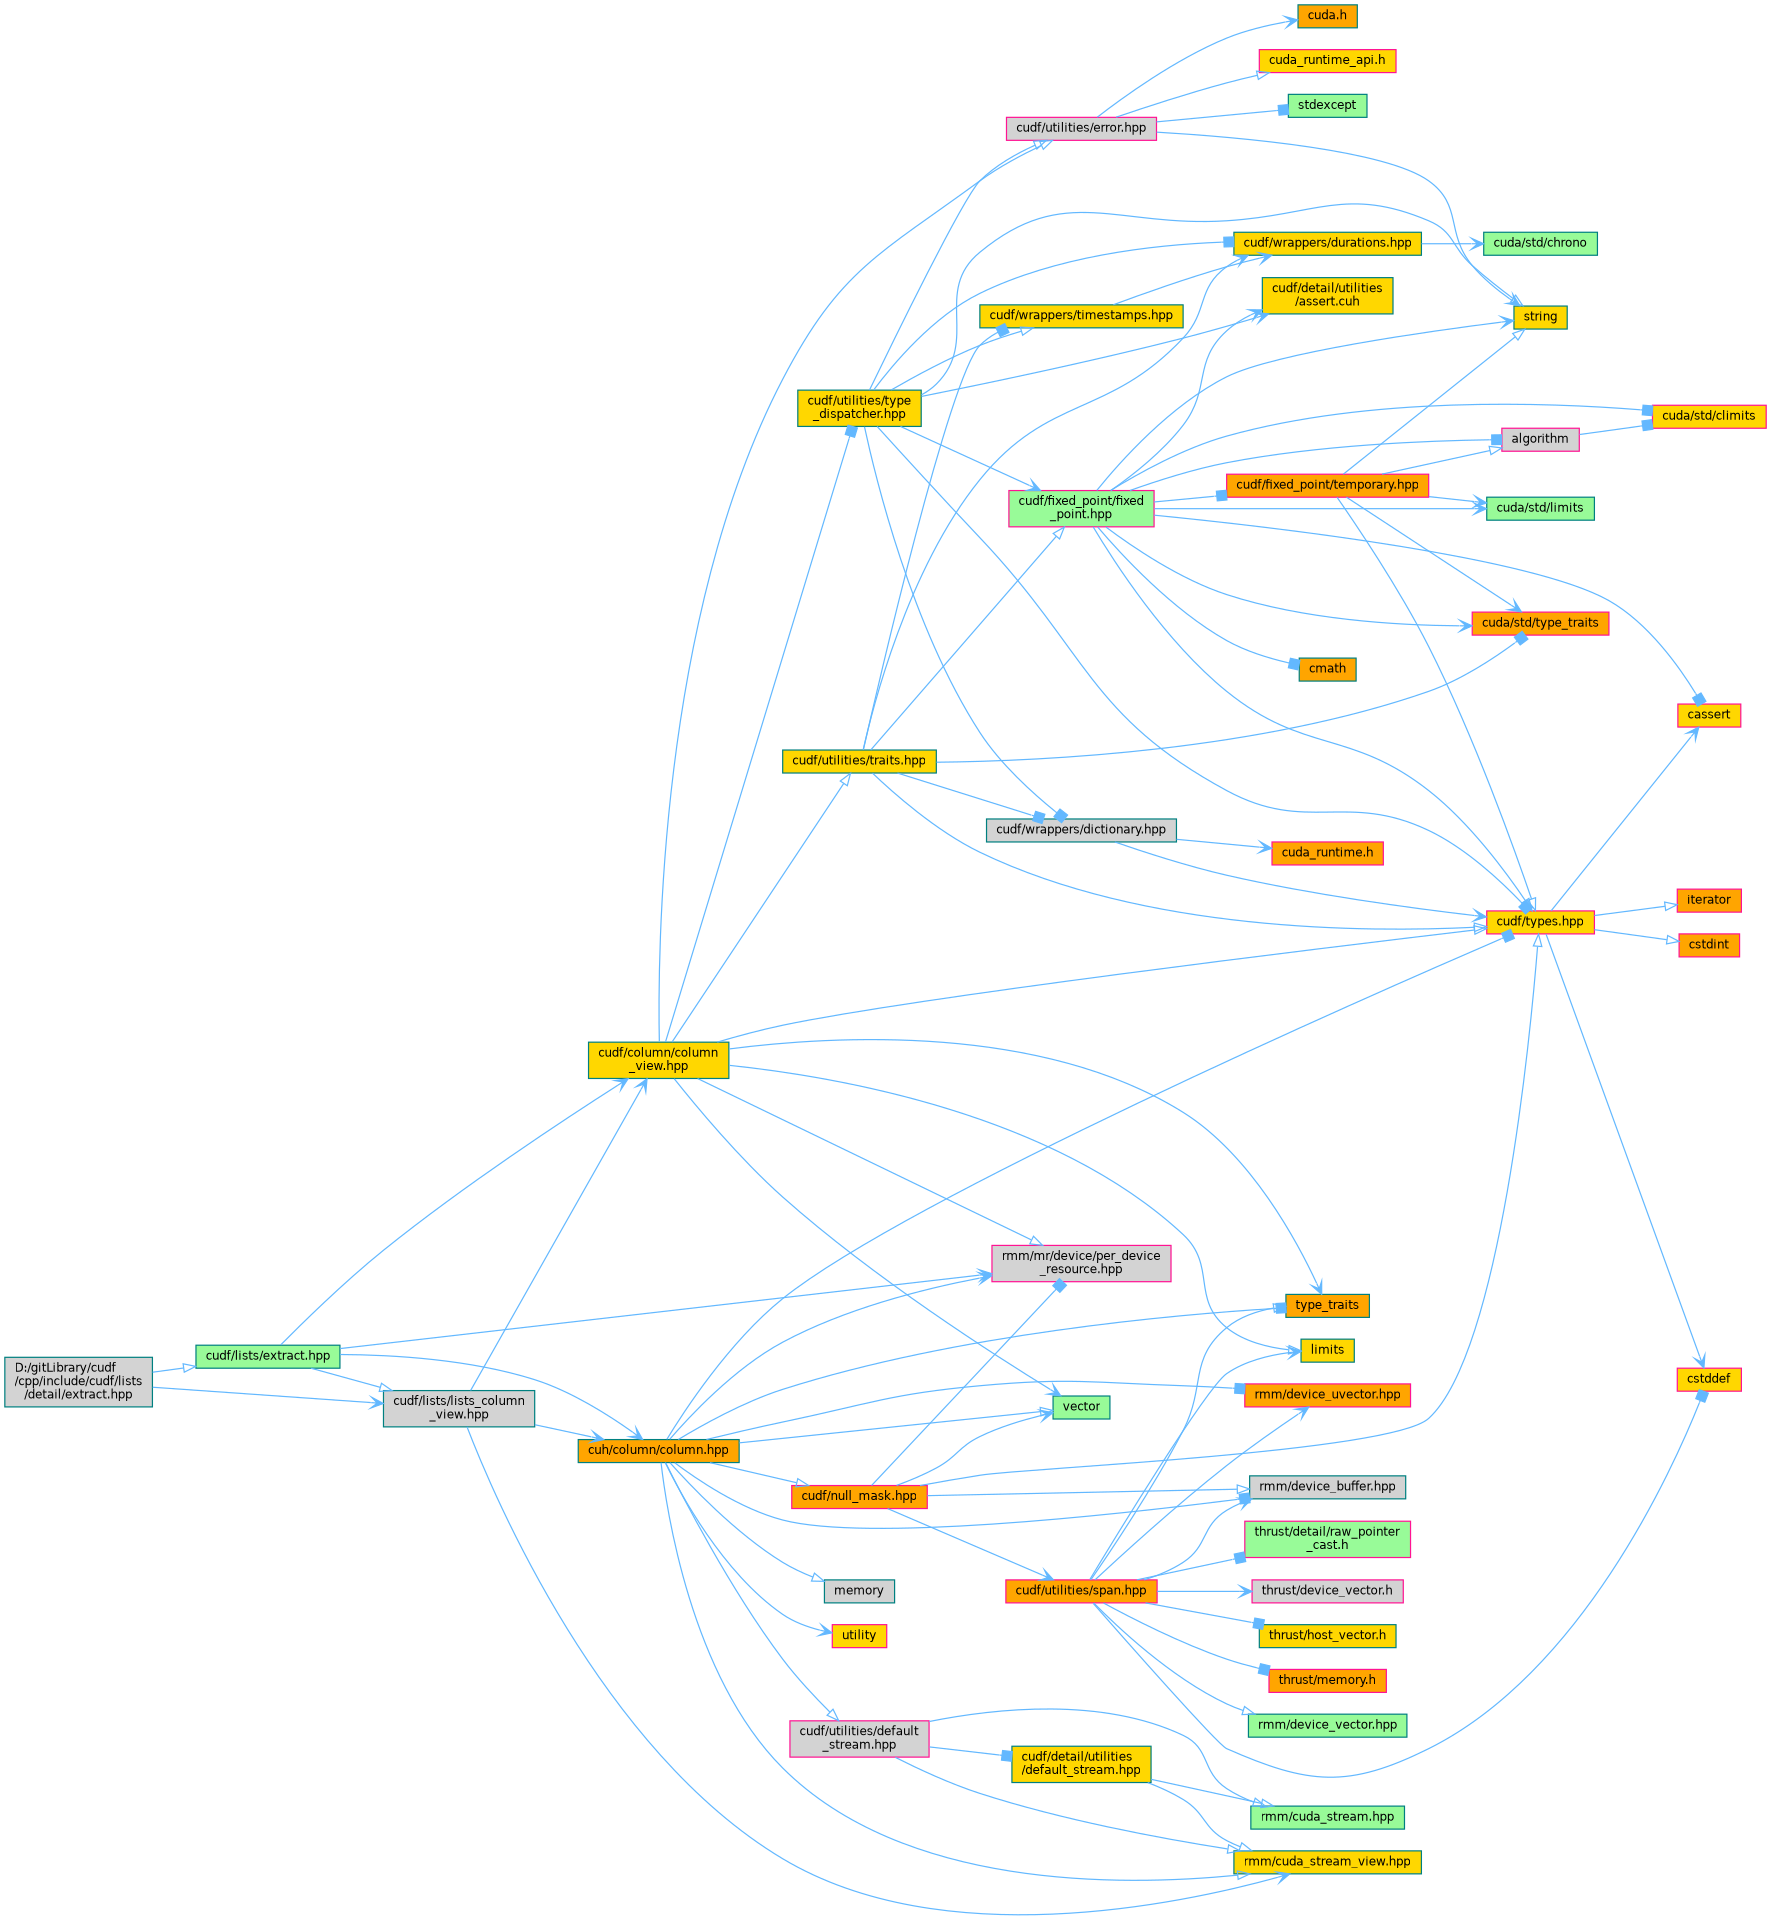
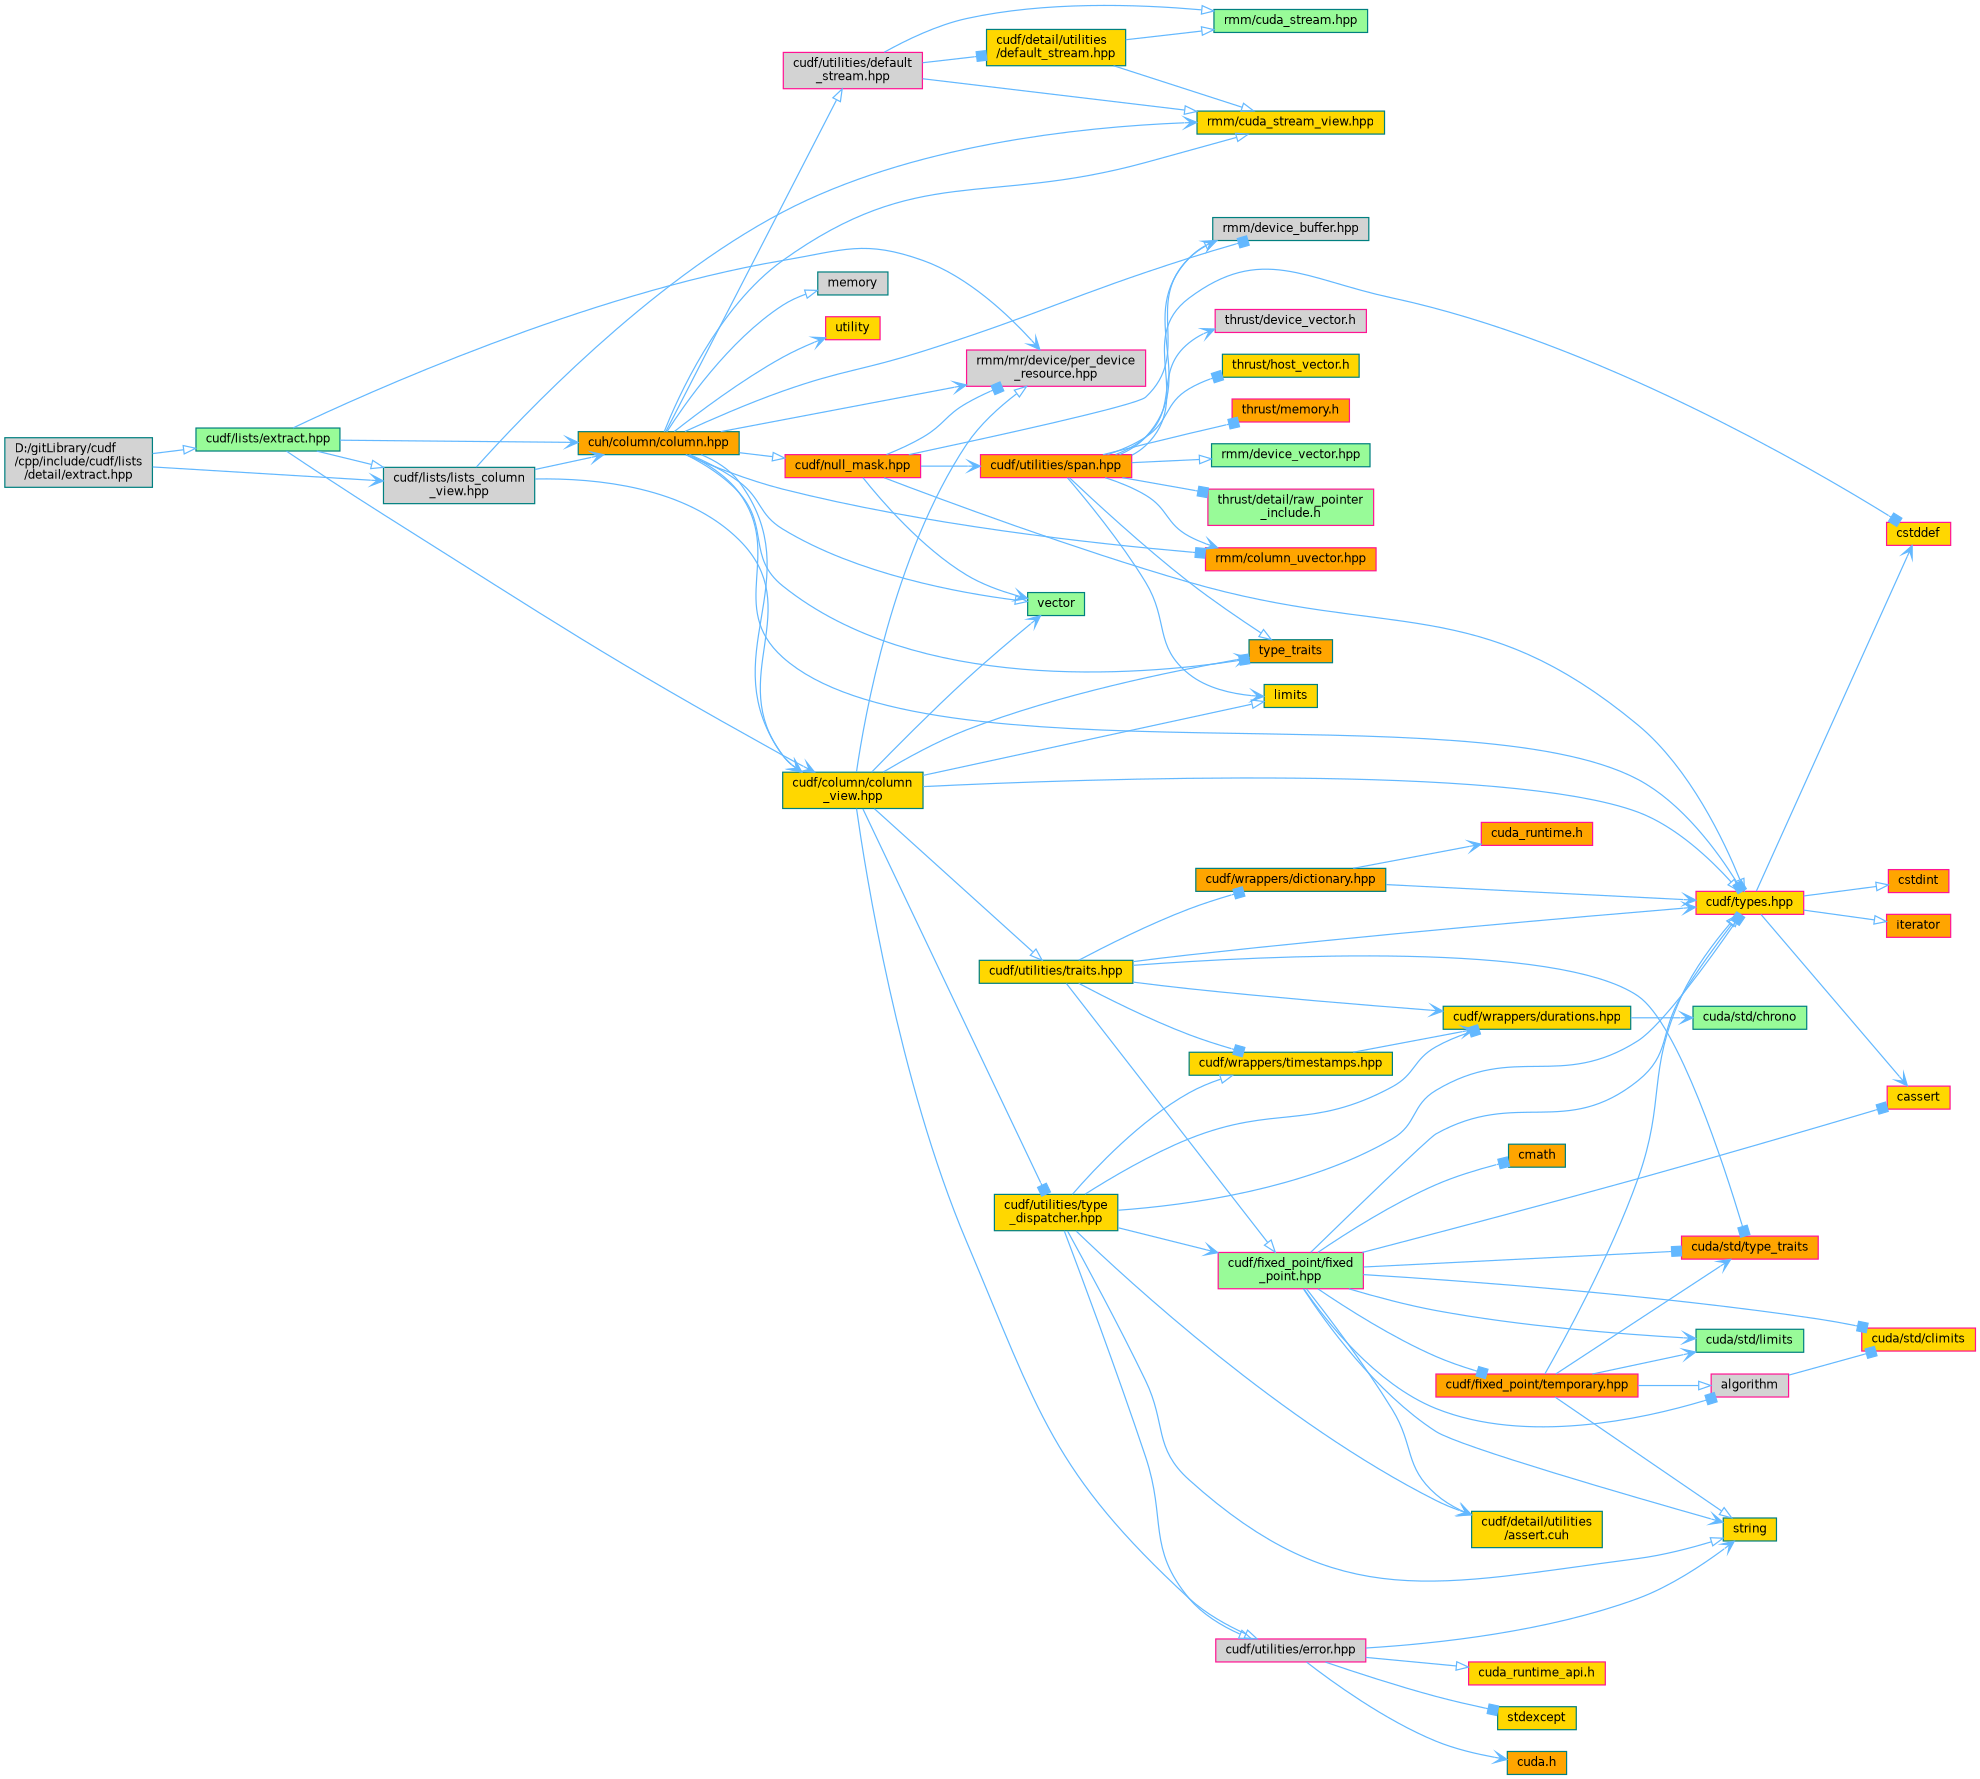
  digraph {
    rankdir=LR
    node [color=teal fillcolor=gold fontname=Helvetica fontsize=10 shape=box style=filled]
    edge [arrowhead=vee color=steelblue1 fontname=Helvetica fontsize=10 labelfontname=Helvetica labelfontsize=10 style=solid]
    n1 [fillcolor=lightgrey fontcolor=black height=0.2 label="D:/gitLibrary/cudf\l/cpp/include/cudf/lists\l/detail/extract.hpp" width=0.4]
    n2 [fillcolor=palegreen height=0.2 label="cudf/lists/extract.hpp" width=0.4]
    n3 [fillcolor=lightgrey height=0.2 label="cudf/lists/lists_column\l_view.hpp" width=0.4]
    n4 [fillcolor=orange height=0.2 label="cuh/column/column.hpp" width=0.4]
    n5 [height=0.2 label="cudf/column/column\l_view.hpp" width=0.4]
    n6 [color=deeppink fillcolor=lightgrey height=0.2 label="rmm/mr/device/per_device\l_resource.hpp" width=0.4]
    n7 [height=0.2 label="rmm/cuda_stream_view.hpp" width=0.4]
    n8 [color=deeppink height=0.2 label="cudf/types.hpp" width=0.4]
    n9 [fillcolor=lightgrey height=0.2 label="rmm/device_buffer.hpp" width=0.4]
-   n10 [color=deeppink fillcolor=orange height=0.2 label="rmm/device_uvector.hpp" width=0.4]
+   n10 [color=deeppink fillcolor=orange height=0.2 label="rmm/column_uvector.hpp" width=0.4]
    n11 [fillcolor=orange height=0.2 label=type_traits width=0.4]
    n12 [fillcolor=palegreen height=0.2 label=vector width=0.4]
    n13 [color=deeppink fillcolor=orange height=0.2 label="cudf/null_mask.hpp" width=0.4]
    n14 [color=deeppink fillcolor=lightgrey height=0.2 label="cudf/utilities/default\l_stream.hpp" width=0.4]
    n15 [fillcolor=lightgrey height=0.2 label=memory width=0.4]
    n16 [color=deeppink height=0.2 label=utility width=0.4]
    n17 [color=deeppink fillcolor=lightgrey height=0.2 label="cudf/utilities/error.hpp" width=0.4]
    n18 [height=0.2 label=limits width=0.4]
    n19 [height=0.2 label="cudf/utilities/traits.hpp" width=0.4]
    n20 [height=0.2 label="cudf/utilities/type\l_dispatcher.hpp" width=0.4]
    n21 [color=deeppink height=0.2 label=cassert width=0.4]
    n22 [color=deeppink height=0.2 label=cstddef width=0.4]
    n23 [color=deeppink fillcolor=orange height=0.2 label=cstdint width=0.4]
    n24 [color=deeppink fillcolor=orange height=0.2 label=iterator width=0.4]
    n25 [color=deeppink fillcolor=orange height=0.2 label="cudf/utilities/span.hpp" width=0.4]
    n26 [height=0.2 label="cudf/detail/utilities\l/default_stream.hpp" width=0.4]
    n27 [fillcolor=palegreen height=0.2 label="rmm/cuda_stream.hpp" width=0.4]
    n28 [fillcolor=orange height=0.2 label="cuda.h" width=0.4]
    n29 [color=deeppink height=0.2 label="cuda_runtime_api.h" width=0.4]
-   n30 [fillcolor=palegreen height=0.2 label=stdexcept width=0.4]
+   n30 [height=0.2 label=stdexcept width=0.4]
    n31 [height=0.2 label=string width=0.4]
    n32 [fillcolor=palegreen height=0.2 label="rmm/device_vector.hpp" width=0.4]
-   n33 [color=deeppink fillcolor=palegreen height=0.2 label="thrust/detail/raw_pointer\l_cast.h" width=0.4]
+   n33 [color=deeppink fillcolor=palegreen height=0.2 label="thrust/detail/raw_pointer\l_include.h" width=0.4]
    n34 [color=deeppink fillcolor=lightgrey height=0.2 label="thrust/device_vector.h" width=0.4]
    n35 [height=0.2 label="thrust/host_vector.h" width=0.4]
    n36 [color=deeppink fillcolor=orange height=0.2 label="thrust/memory.h" width=0.4]
    n37 [color=deeppink fillcolor=palegreen height=0.2 label="cudf/fixed_point/fixed\l_point.hpp" width=0.4]
    n38 [color=deeppink fillcolor=orange height=0.2 label="cuda/std/type_traits" width=0.4]
-   n39 [fillcolor=lightgrey height=0.2 label="cudf/wrappers/dictionary.hpp" width=0.4]
+   n39 [fillcolor=orange height=0.2 label="cudf/wrappers/dictionary.hpp" width=0.4]
    n40 [height=0.2 label="cudf/wrappers/durations.hpp" width=0.4]
    n41 [height=0.2 label="cudf/wrappers/timestamps.hpp" width=0.4]
    n42 [height=0.2 label="cudf/detail/utilities\l/assert.cuh" width=0.4]
    n43 [color=deeppink fillcolor=orange height=0.2 label="cudf/fixed_point/temporary.hpp" width=0.4]
    n44 [color=deeppink height=0.2 label="cuda/std/climits" width=0.4]
    n45 [fillcolor=palegreen height=0.2 label="cuda/std/limits" width=0.4]
    n46 [color=deeppink fillcolor=lightgrey height=0.2 label=algorithm width=0.4]
    n47 [fillcolor=orange height=0.2 label=cmath width=0.4]
    n48 [color=deeppink fillcolor=orange height=0.2 label="cuda_runtime.h" width=0.4]
    n49 [fillcolor=palegreen height=0.2 label="cuda/std/chrono" width=0.4]
    n1 -> n2 [arrowhead=onormal]
    n1 -> n3
    n2 -> n3 [arrowhead=onormal]
    n2 -> n4
    n2 -> n5
    n2 -> n6
    n3 -> n4
    n3 -> n5
    n3 -> n7
+   n4 -> n5
    n4 -> n6
    n4 -> n7 [arrowhead=onormal]
    n4 -> n8 [arrowhead=box]
    n4 -> n9 [arrowhead=box]
    n4 -> n10 [arrowhead=box]
    n4 -> n11 [arrowhead=box]
    n4 -> n12 [arrowhead=onormal]
    n4 -> n13 [arrowhead=onormal]
    n4 -> n14 [arrowhead=onormal]
    n4 -> n15 [arrowhead=onormal]
    n4 -> n16
    n5 -> n6 [arrowhead=onormal]
    n5 -> n8 [arrowhead=onormal]
    n5 -> n11
    n5 -> n12
    n5 -> n17 [arrowhead=onormal]
    n5 -> n18 [arrowhead=onormal]
    n5 -> n19 [arrowhead=onormal]
    n5 -> n20 [arrowhead=box]
    n8 -> n21
    n8 -> n22
    n8 -> n23 [arrowhead=onormal]
    n8 -> n24 [arrowhead=onormal]
    n13 -> n6 [arrowhead=box]
    n13 -> n8 [arrowhead=onormal]
    n13 -> n9 [arrowhead=onormal]
    n13 -> n12
    n13 -> n25
    n14 -> n7 [arrowhead=onormal]
    n14 -> n26 [arrowhead=box]
    n14 -> n27 [arrowhead=onormal]
    n17 -> n28
    n17 -> n29 [arrowhead=onormal]
    n17 -> n30 [arrowhead=box]
    n17 -> n31
-   n19 -> n8 [arrowhead=onormal]
+   n19 -> n8
    n19 -> n37 [arrowhead=onormal]
    n19 -> n38 [arrowhead=box]
    n19 -> n39 [arrowhead=box]
    n19 -> n40
    n19 -> n41 [arrowhead=box]
    n20 -> n8 [arrowhead=box]
    n20 -> n17 [arrowhead=onormal]
    n20 -> n31 [arrowhead=onormal]
    n20 -> n37
-   n20 -> n39 [arrowhead=box]
    n20 -> n40 [arrowhead=box]
    n20 -> n41 [arrowhead=onormal]
    n20 -> n42
    n25 -> n9
    n25 -> n10
    n25 -> n11 [arrowhead=onormal]
    n25 -> n18
    n25 -> n22 [arrowhead=box]
    n25 -> n32 [arrowhead=onormal]
    n25 -> n33 [arrowhead=box]
    n25 -> n34
    n25 -> n35 [arrowhead=box]
    n25 -> n36 [arrowhead=box]
    n26 -> n7 [arrowhead=onormal]
    n26 -> n27 [arrowhead=onormal]
    n37 -> n8 [arrowhead=onormal]
    n37 -> n21 [arrowhead=box]
    n37 -> n31
-   n37 -> n38
+   n37 -> n38 [arrowhead=box]
    n37 -> n42
    n37 -> n43 [arrowhead=box]
    n37 -> n44 [arrowhead=box]
    n37 -> n45
    n37 -> n46 [arrowhead=box]
    n37 -> n47 [arrowhead=box]
    n39 -> n8
    n39 -> n48
    n40 -> n49
    n41 -> n40
    n43 -> n8 [arrowhead=onormal]
    n43 -> n31 [arrowhead=onormal]
    n43 -> n38
    n43 -> n45
    n43 -> n46 [arrowhead=onormal]
    n46 -> n44 [arrowhead=box]
  }
